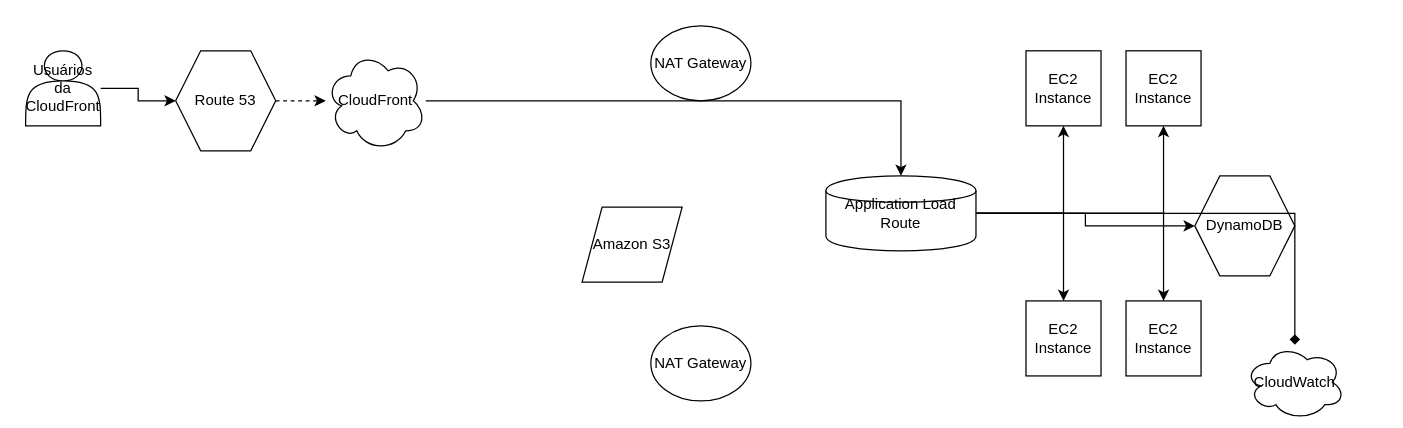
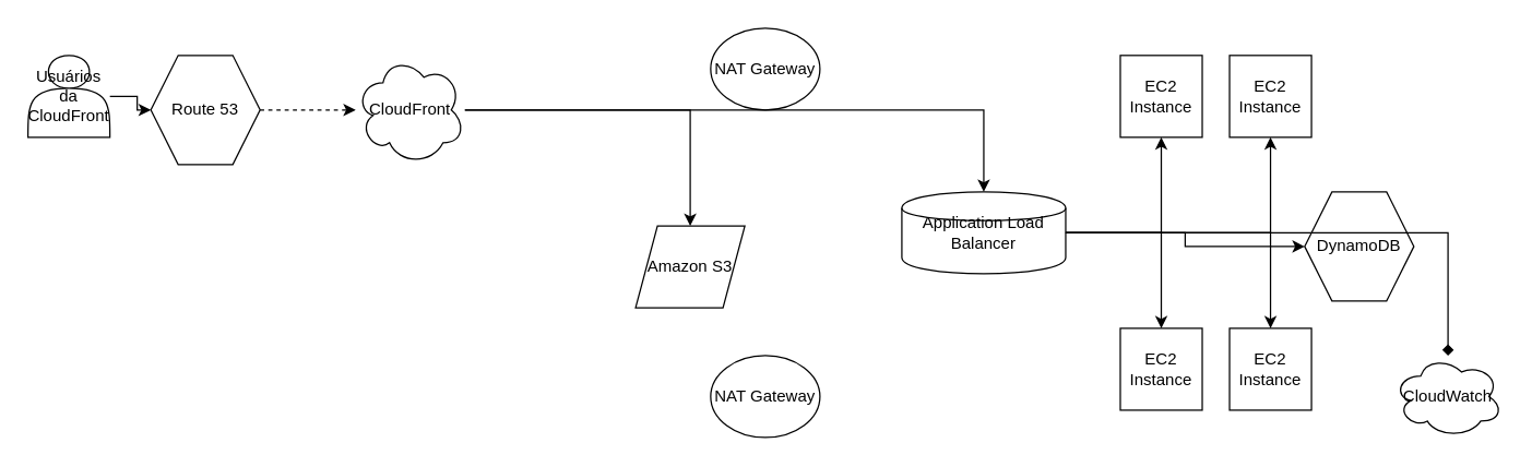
  <mxCell id="0" />
  <mxCell id="1" parent="0" />
  <mxCell id="2" value="Usuários da CloudFront" style="shape=actor;whiteSpace=wrap;html=1;" vertex="1" parent="1"><mxGeometry x="20" y="40" width="60" height="60" as="geometry" /></mxCell>
- <mxCell id="3" value="Route 53" style="shape=hexagon;whiteSpace=wrap;html=1;" vertex="1" parent="1"><mxGeometry x="140" y="40" width="80" height="80" as="geometry" /></mxCell>
+ <mxCell id="3" value="Route 53" style="shape=hexagon;whiteSpace=wrap;html=1;" vertex="1" parent="1"><mxGeometry x="110" y="40" width="80" height="80" as="geometry" /></mxCell>
  <mxCell id="4" value="CloudFront" style="shape=cloud;whiteSpace=wrap;html=1;" vertex="1" parent="1"><mxGeometry x="260" y="40" width="80" height="80" as="geometry" /></mxCell>
  <mxCell id="5" value="Amazon S3" style="shape=parallelogram;whiteSpace=wrap;html=1;" vertex="1" parent="1"><mxGeometry x="465" y="165" width="80" height="60" as="geometry" /></mxCell>
  <mxCell id="6" value="NAT Gateway" style="shape=ellipse;whiteSpace=wrap;html=1;" vertex="1" parent="1"><mxGeometry x="520" y="20" width="80" height="60" as="geometry" /></mxCell>
  <mxCell id="7" value="NAT Gateway" style="shape=ellipse;whiteSpace=wrap;html=1;" vertex="1" parent="1"><mxGeometry x="520" y="260" width="80" height="60" as="geometry" /></mxCell>
- <mxCell id="8" value="Application Load Route" style="shape=cylinder;whiteSpace=wrap;html=1;" vertex="1" parent="1"><mxGeometry x="660" y="140" width="120" height="60" as="geometry" /></mxCell>
+ <mxCell id="8" value="Application Load Balancer" style="shape=cylinder;whiteSpace=wrap;html=1;" vertex="1" parent="1"><mxGeometry x="660" y="140" width="120" height="60" as="geometry" /></mxCell>
  <mxCell id="9" value="EC2 Instance" style="shape=rect;whiteSpace=wrap;html=1;" vertex="1" parent="1"><mxGeometry x="820" y="40" width="60" height="60" as="geometry" /></mxCell>
  <mxCell id="10" value="EC2 Instance" style="shape=rect;whiteSpace=wrap;html=1;" vertex="1" parent="1"><mxGeometry x="900" y="40" width="60" height="60" as="geometry" /></mxCell>
  <mxCell id="11" value="EC2 Instance" style="shape=rect;whiteSpace=wrap;html=1;" vertex="1" parent="1"><mxGeometry x="820" y="240" width="60" height="60" as="geometry" /></mxCell>
  <mxCell id="12" value="EC2 Instance" style="shape=rect;whiteSpace=wrap;html=1;" vertex="1" parent="1"><mxGeometry x="900" y="240" width="60" height="60" as="geometry" /></mxCell>
  <mxCell id="13" value="DynamoDB" style="shape=hexagon;whiteSpace=wrap;html=1;" vertex="1" parent="1"><mxGeometry x="955" y="140" width="80" height="80" as="geometry" /></mxCell>
- <mxCell id="14" value="CloudWatch" style="shape=cloud;whiteSpace=wrap;html=1;" vertex="1" parent="1"><mxGeometry x="995" y="275" width="80" height="60" as="geometry" /></mxCell>
+ <mxCell id="14" value="CloudWatch" style="shape=cloud;whiteSpace=wrap;html=1;" vertex="1" parent="1"><mxGeometry x="1020" y="260" width="80" height="60" as="geometry" /></mxCell>
  <mxCell id="15" style="edgeStyle=orthogonalEdgeStyle;rounded=0;orthogonalLoop=1;jettySize=auto;html=1;" edge="1" parent="1" source="2" target="3"><mxGeometry relative="1" as="geometry" /></mxCell>
  <mxCell id="16" style="edgeStyle=orthogonalEdgeStyle;rounded=0;orthogonalLoop=1;jettySize=auto;html=1;dashed=1;" edge="1" parent="1" source="3" target="4"><mxGeometry relative="1" as="geometry" /></mxCell>
+ <mxCell id="17" style="edgeStyle=orthogonalEdgeStyle;rounded=0;orthogonalLoop=1;jettySize=auto;html=1;" edge="1" parent="1" source="4" target="5"><mxGeometry relative="1" as="geometry" /></mxCell>
  <mxCell id="18" style="edgeStyle=orthogonalEdgeStyle;rounded=0;orthogonalLoop=1;jettySize=auto;html=1;" edge="1" parent="1" source="4" target="8"><mxGeometry relative="1" as="geometry" /></mxCell>
  <mxCell id="19" style="edgeStyle=orthogonalEdgeStyle;rounded=0;orthogonalLoop=1;jettySize=auto;html=1;" edge="1" parent="1" source="8" target="9"><mxGeometry relative="1" as="geometry" /></mxCell>
  <mxCell id="20" style="edgeStyle=orthogonalEdgeStyle;rounded=0;orthogonalLoop=1;jettySize=auto;html=1;" edge="1" parent="1" source="8" target="10"><mxGeometry relative="1" as="geometry" /></mxCell>
  <mxCell id="21" style="edgeStyle=orthogonalEdgeStyle;rounded=0;orthogonalLoop=1;jettySize=auto;html=1;" edge="1" parent="1" source="8" target="11"><mxGeometry relative="1" as="geometry" /></mxCell>
  <mxCell id="22" style="edgeStyle=orthogonalEdgeStyle;rounded=0;orthogonalLoop=1;jettySize=auto;html=1;" edge="1" parent="1" source="8" target="12"><mxGeometry relative="1" as="geometry" /></mxCell>
  <mxCell id="23" style="edgeStyle=orthogonalEdgeStyle;rounded=0;orthogonalLoop=1;jettySize=auto;html=1;" edge="1" parent="1" source="8" target="13"><mxGeometry relative="1" as="geometry" /></mxCell>
  <mxCell id="24" style="edgeStyle=orthogonalEdgeStyle;rounded=0;orthogonalLoop=1;jettySize=auto;html=1;endArrow=diamond;" edge="1" parent="1" source="8" target="14"><mxGeometry relative="1" as="geometry" /></mxCell>
